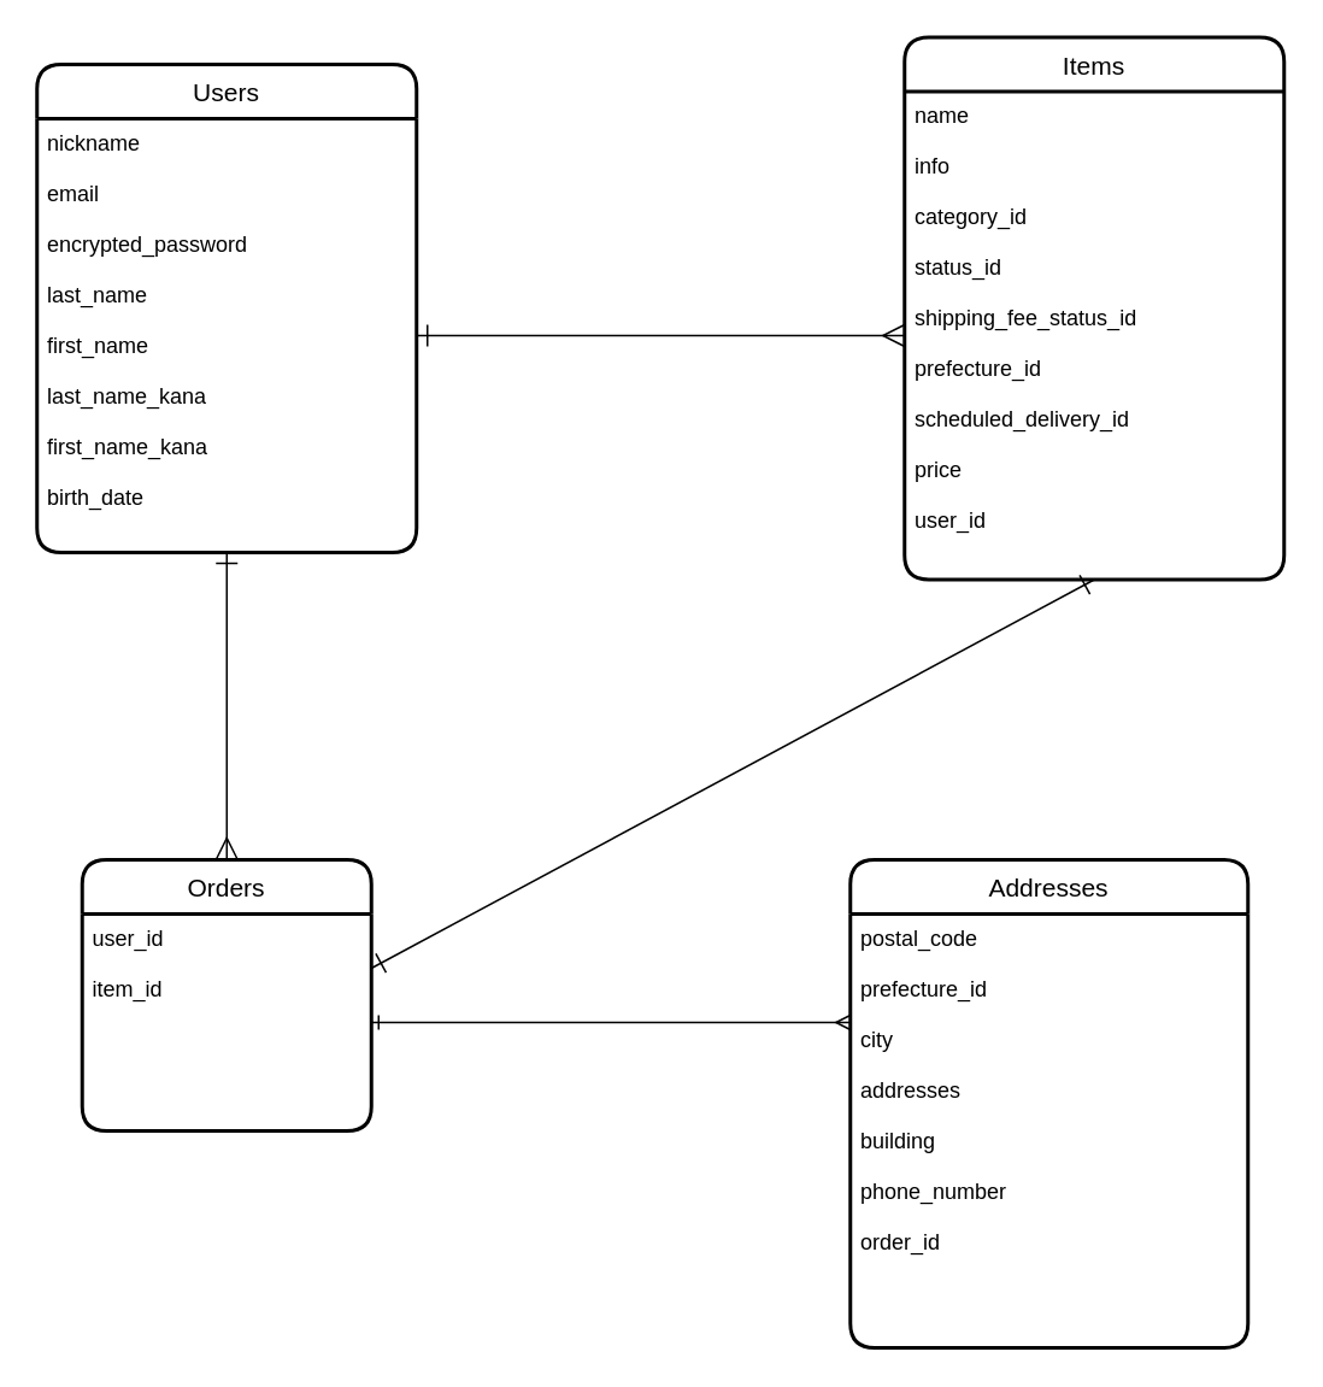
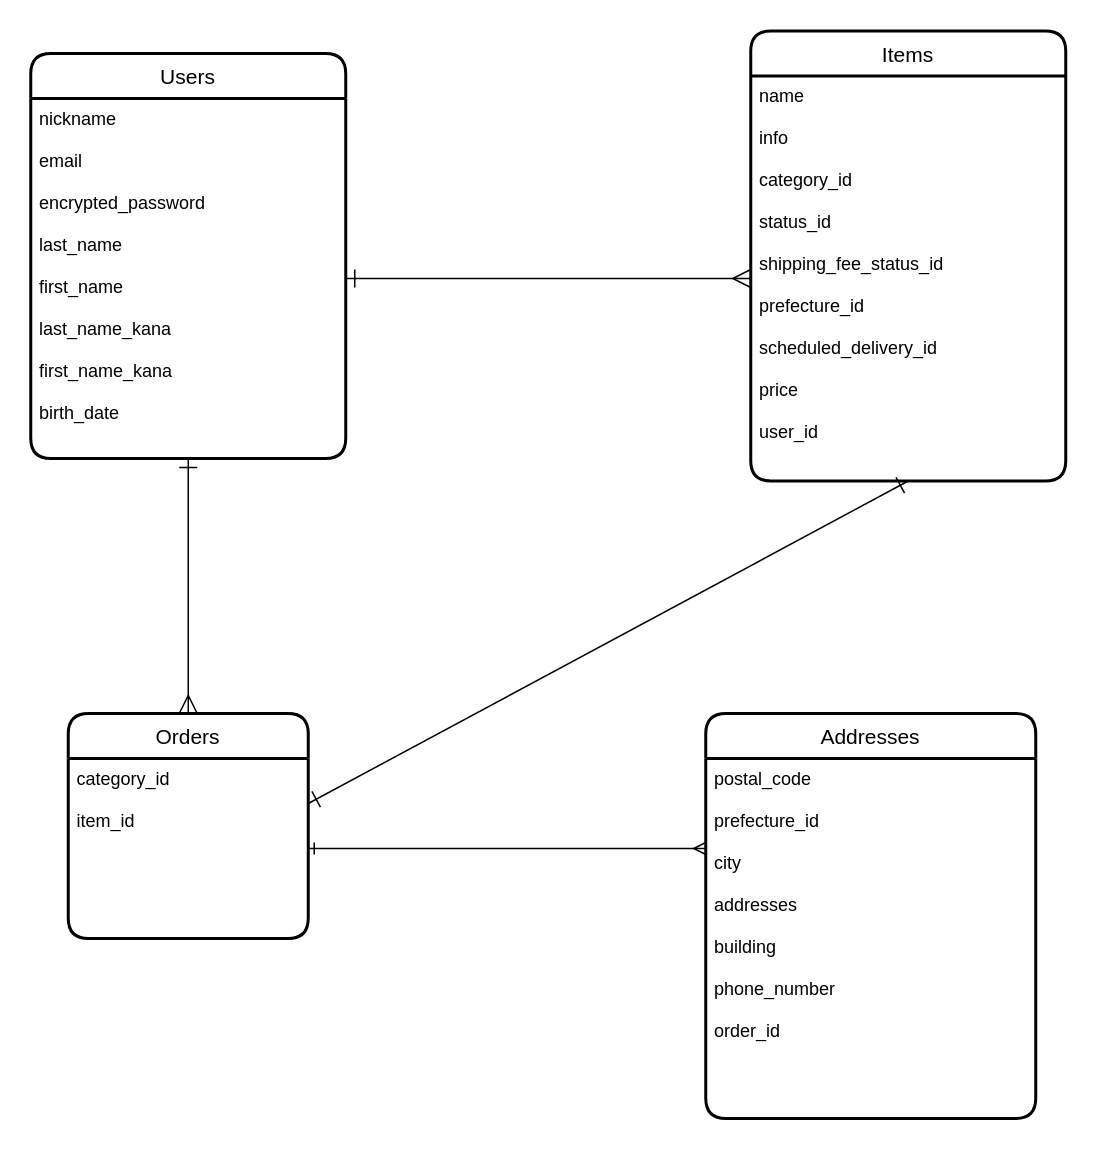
  <mxCell id="0" />
  <mxCell id="1" parent="0" />
  <mxCell id="2" value="Users" style="swimlane;childLayout=stackLayout;horizontal=1;startSize=30;horizontalStack=0;rounded=1;fontSize=14;fontStyle=0;strokeWidth=2;resizeParent=0;resizeLast=1;shadow=0;dashed=0;align=center;" parent="1" vertex="1"><mxGeometry x="20" y="35" width="210" height="270" as="geometry" /></mxCell>
  <mxCell id="3" value="nickname&#10;&#10;email&#10;&#10;encrypted_password&#10;&#10;last_name&#10;&#10;first_name&#10;&#10;last_name_kana&#10;&#10;first_name_kana&#10;&#10;birth_date" style="align=left;strokeColor=none;fillColor=none;spacingLeft=4;fontSize=12;verticalAlign=top;resizable=0;rotatable=0;part=1;" parent="2" vertex="1"><mxGeometry y="30" width="210" height="240" as="geometry" /></mxCell>
  <mxCell id="4" value="Items" style="swimlane;childLayout=stackLayout;horizontal=1;startSize=30;horizontalStack=0;rounded=1;fontSize=14;fontStyle=0;strokeWidth=2;resizeParent=0;resizeLast=1;shadow=0;dashed=0;align=center;" parent="1" vertex="1"><mxGeometry x="500" y="20" width="210" height="300" as="geometry" /></mxCell>
  <mxCell id="5" value="name&#10;&#10;info&#10;&#10;category_id&#10;&#10;status_id&#10;&#10;shipping_fee_status_id&#10;&#10;prefecture_id&#10;&#10;scheduled_delivery_id&#10;&#10;price&#10;&#10;user_id" style="align=left;strokeColor=none;fillColor=none;spacingLeft=4;fontSize=12;verticalAlign=top;resizable=0;rotatable=0;part=1;" parent="4" vertex="1"><mxGeometry y="30" width="210" height="270" as="geometry" /></mxCell>
  <mxCell id="6" style="edgeStyle=none;jumpSize=6;html=1;exitX=1;exitY=0.5;exitDx=0;exitDy=0;entryX=0;entryY=0.5;entryDx=0;entryDy=0;startSize=10;endSize=10;endArrow=ERmany;endFill=0;startArrow=ERone;startFill=0;" parent="1" source="3" target="5" edge="1"><mxGeometry relative="1" as="geometry" /></mxCell>
  <mxCell id="7" style="edgeStyle=none;jumpSize=6;html=1;exitX=1;exitY=0.25;exitDx=0;exitDy=0;entryX=0.5;entryY=1;entryDx=0;entryDy=0;endArrow=ERone;endFill=0;startSize=10;endSize=10;startArrow=ERone;startFill=0;" parent="1" source="13" target="5" edge="1"><mxGeometry relative="1" as="geometry"><mxPoint x="230" y="550" as="sourcePoint" /></mxGeometry></mxCell>
  <mxCell id="8" style="edgeStyle=none;jumpSize=6;html=1;endArrow=ERmany;endFill=0;startSize=10;endSize=10;entryX=0.5;entryY=0;entryDx=0;entryDy=0;startArrow=ERone;startFill=0;" parent="1" target="12" edge="1"><mxGeometry relative="1" as="geometry"><mxPoint x="126" y="485" as="targetPoint" /><mxPoint x="125" y="305" as="sourcePoint" /></mxGeometry></mxCell>
  <mxCell id="9" value="Addresses" style="swimlane;childLayout=stackLayout;horizontal=1;startSize=30;horizontalStack=0;rounded=1;fontSize=14;fontStyle=0;strokeWidth=2;resizeParent=0;resizeLast=1;shadow=0;dashed=0;align=center;" parent="1" vertex="1"><mxGeometry x="470" y="475" width="220" height="270" as="geometry" /></mxCell>
  <mxCell id="10" value="postal_code&#10;&#10;prefecture_id&#10;&#10;city&#10;&#10;addresses&#10;&#10;building&#10;&#10;phone_number&#10;&#10;order_id" style="align=left;strokeColor=none;fillColor=none;spacingLeft=4;fontSize=12;verticalAlign=top;resizable=0;rotatable=0;part=1;" parent="9" vertex="1"><mxGeometry y="30" width="220" height="240" as="geometry" /></mxCell>
  <mxCell id="11" style="edgeStyle=none;html=1;entryX=0;entryY=0.25;entryDx=0;entryDy=0;exitX=1;exitY=0.5;exitDx=0;exitDy=0;endArrow=ERmany;endFill=0;startArrow=ERone;startFill=0;" edge="1" parent="1" source="13" target="10"><mxGeometry relative="1" as="geometry" /></mxCell>
  <mxCell id="12" value="Orders" style="swimlane;childLayout=stackLayout;horizontal=1;startSize=30;horizontalStack=0;rounded=1;fontSize=14;fontStyle=0;strokeWidth=2;resizeParent=0;resizeLast=1;shadow=0;dashed=0;align=center;" vertex="1" parent="1"><mxGeometry x="45" y="475" width="160" height="150" as="geometry" /></mxCell>
- <mxCell id="13" value="user_id&#10;&#10;item_id" style="align=left;strokeColor=none;fillColor=none;spacingLeft=4;fontSize=12;verticalAlign=top;resizable=0;rotatable=0;part=1;" vertex="1" parent="12"><mxGeometry y="30" width="160" height="120" as="geometry" /></mxCell>
+ <mxCell id="13" value="category_id&#10;&#10;item_id" style="align=left;strokeColor=none;fillColor=none;spacingLeft=4;fontSize=12;verticalAlign=top;resizable=0;rotatable=0;part=1;" vertex="1" parent="12"><mxGeometry y="30" width="160" height="120" as="geometry" /></mxCell>
